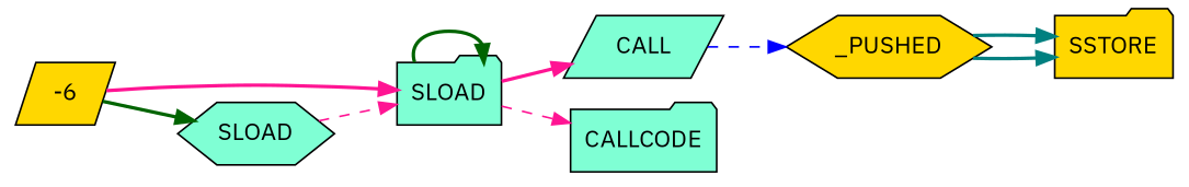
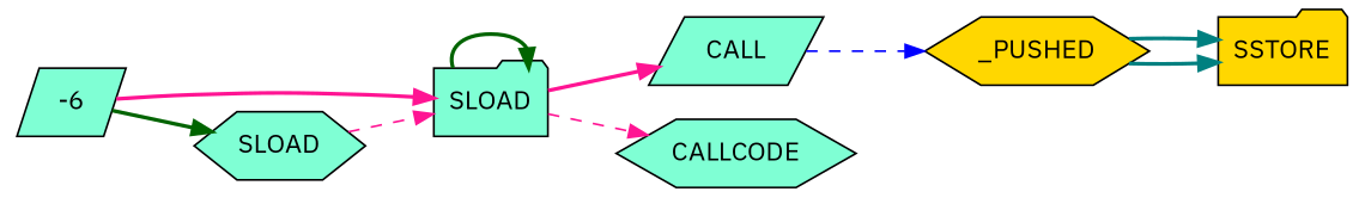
  digraph {
    fontname="IBM Plex Sans"
    rankdir=LR
    node [fillcolor=aquamarine fontname="IBM Plex Sans" shape=folder style=filled]
    edge [color=deeppink fontname="IBM Plex Sans" style=bold]
    n1 [fillcolor=gold label=_PUSHED shape=hexagon]
    n2 [fillcolor=gold label=SSTORE]
    n3 [label=CALL shape=parallelogram]
-   n4 [label=CALLCODE]
+   n4 [label=CALLCODE shape=hexagon]
    n5 [label=SLOAD]
    n6 [label=SLOAD shape=hexagon]
-   -6 [fillcolor=gold shape=parallelogram]
+   -6 [shape=parallelogram]
    n1 -> n2 [color=teal]
    n1 -> n2 [color=teal]
    n3 -> n1 [color=blue style=dashed]
    n5 -> n3
    n5 -> n4 [style=dashed]
    n5 -> n5 [color=darkgreen]
    n6 -> n5 [style=dashed]
    -6 -> n5
    -6 -> n6 [color=darkgreen]
  }
